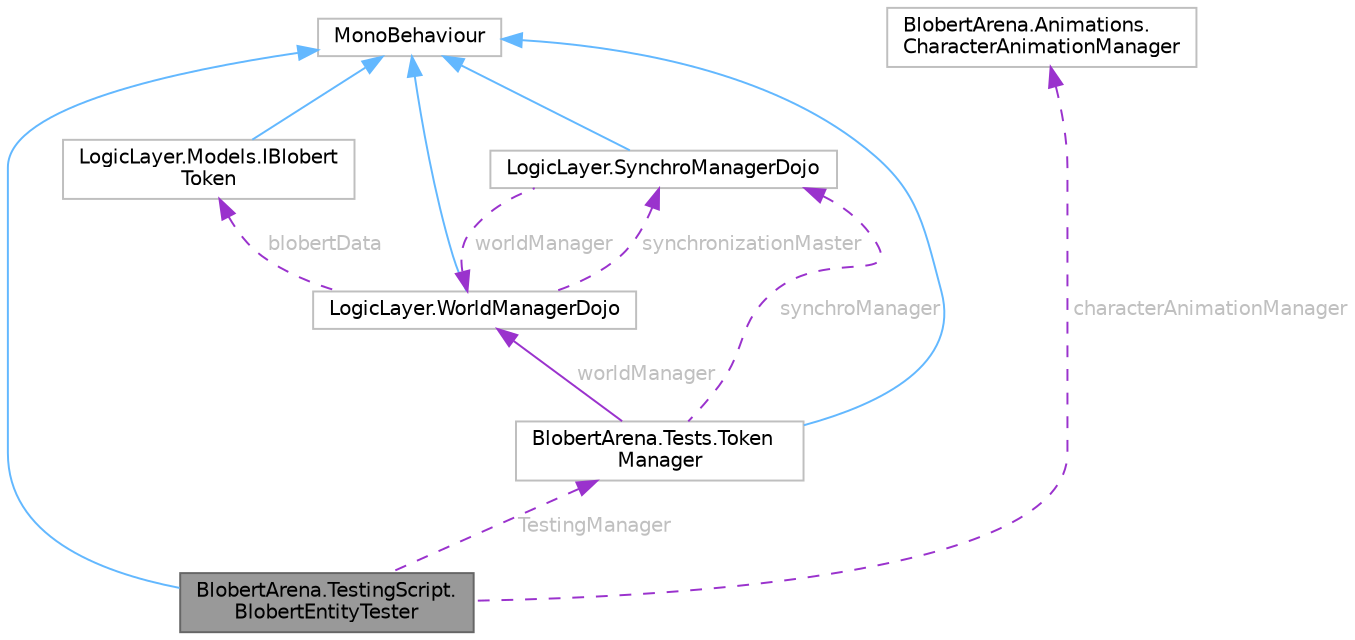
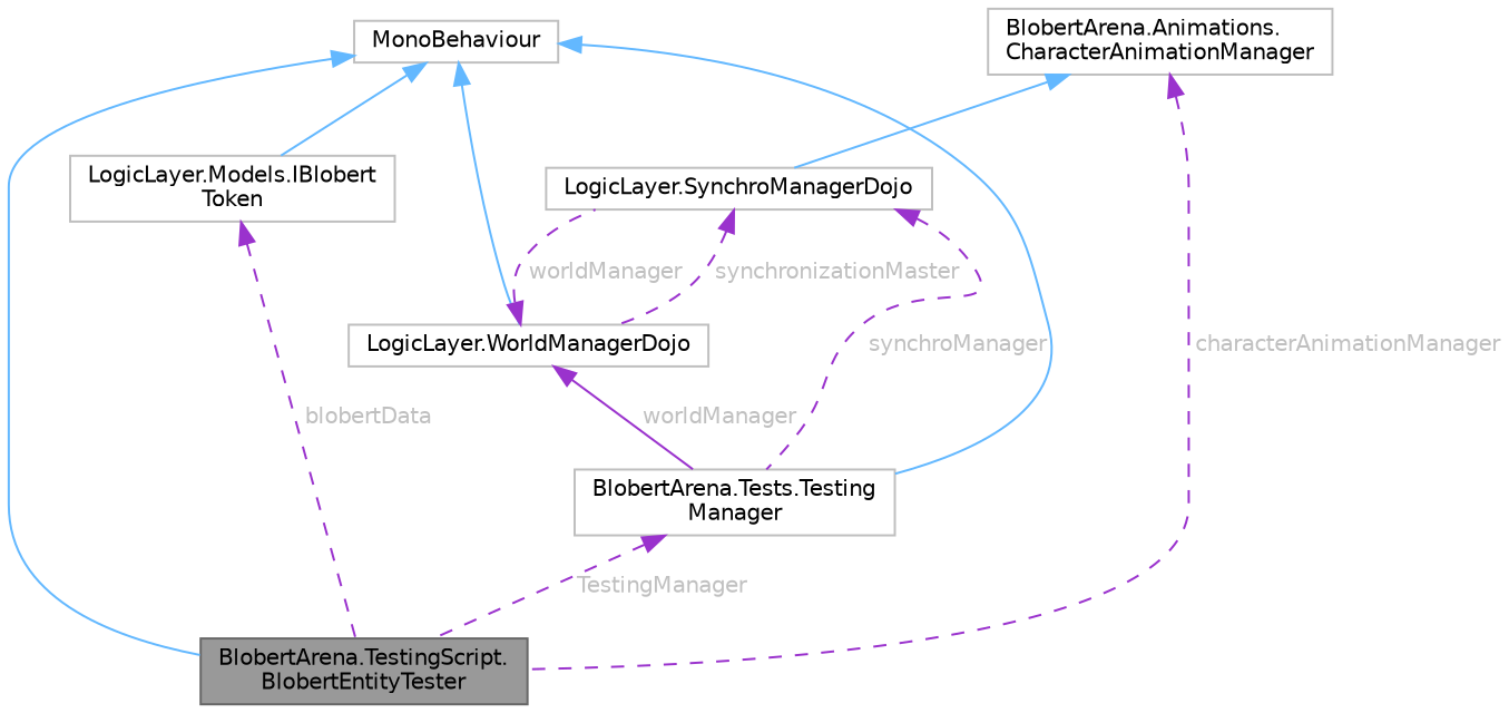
  digraph {
    rankdir=TB
    node [color=grey75 fillcolor=white fontname=Helvetica fontsize=10 shape=box style=filled]
    edge [color=darkorchid3 dir=back fontname=Helvetica fontsize=10 labelfontname=Helvetica labelfontsize=10 style=solid fontcolor=grey]
    n1 [color=gray40 fillcolor=grey60 fontcolor=black height=0.2 label="BlobertArena.TestingScript.\lBlobertEntityTester" width=0.4]
    n2 [height=0.2 label=MonoBehaviour width=0.4]
-   n3 [height=0.2 label="BlobertArena.Tests.Token\lManager" width=0.4]
+   n3 [height=0.2 label="BlobertArena.Tests.Testing\lManager" width=0.4]
    n4 [height=0.2 label="LogicLayer.SynchroManagerDojo" width=0.4]
    n5 [height=0.2 label="LogicLayer.WorldManagerDojo" width=0.4]
    n6 [height=0.2 label="LogicLayer.Models.IBlobert\lToken" width=0.4]
    n7 [height=0.2 label="BlobertArena.Animations.\lCharacterAnimationManager" width=0.4]
    n2 -> n1 [color=steelblue1 fontcolor=""]
    n2 -> n3 [color=steelblue1 fontcolor=""]
-   n2 -> n4 [color=steelblue1 fontcolor=""]
+   n7 -> n4 [color=steelblue1 fontcolor=""]
    n2 -> n5 [color=steelblue1 fontcolor=""]
    n2 -> n6 [color=steelblue1 fontcolor=""]
    n3 -> n1 [label=" TestingManager" style=dashed]
    n4 -> n3 [label=" synchroManager" style=dashed]
    n4 -> n5 [label=" synchronizationMaster" style=dashed]
    n5 -> n3 [label=" worldManager"]
    n5 -> n4 [label=" worldManager" style=dashed]
-   n6 -> n5 [label=" blobertData" style=dashed]
+   n6 -> n1 [label=" blobertData" style=dashed]
    n7 -> n1 [label=" characterAnimationManager" style=dashed]
  }
